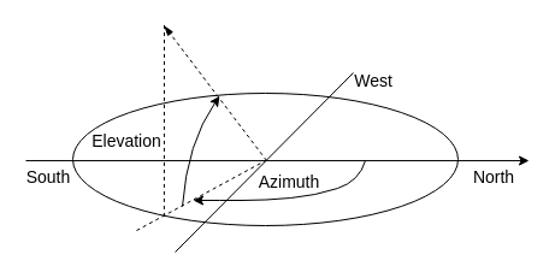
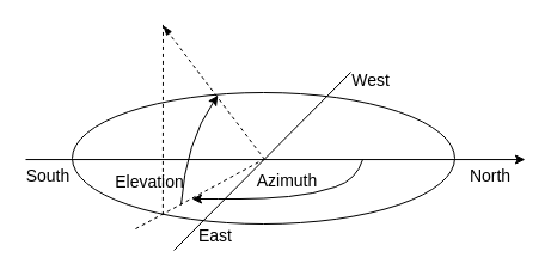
  <mxCell id="0" />
  <mxCell id="1" parent="0" />
  <mxCell id="2" value="" style="ellipse;whiteSpace=wrap;html=1;fillColor=none;" vertex="1" parent="1"><mxGeometry x="60" y="77" width="320" height="110" as="geometry" /></mxCell>
  <mxCell id="3" value="" style="endArrow=classic;html=1;exitX=0.025;exitY=0.573;exitDx=0;exitDy=0;exitPerimeter=0;entryX=0.975;entryY=0.573;entryDx=0;entryDy=0;entryPerimeter=0;" edge="1" parent="1"><mxGeometry width="50" height="50" relative="1" as="geometry"><mxPoint x="21" y="133.06" as="sourcePoint" /><mxPoint x="439" y="133.06" as="targetPoint" /></mxGeometry></mxCell>
  <mxCell id="4" value="" style="endArrow=none;html=1;exitX=0.307;exitY=0.918;exitDx=0;exitDy=0;exitPerimeter=0;" edge="1" parent="1"><mxGeometry width="50" height="50" relative="1" as="geometry"><mxPoint x="145.08" y="208.96" as="sourcePoint" /><mxPoint x="293" y="60" as="targetPoint" /></mxGeometry></mxCell>
  <mxCell id="5" value="" style="curved=1;endArrow=classic;html=1;" edge="1" parent="1"><mxGeometry width="50" height="50" relative="1" as="geometry"><mxPoint x="303" y="133" as="sourcePoint" /><mxPoint x="160" y="166" as="targetPoint" /><Array as="points"><mxPoint x="298" y="150" /><mxPoint x="262" y="162" /><mxPoint x="220" y="166" /><mxPoint x="181" y="166" /></Array></mxGeometry></mxCell>
  <mxCell id="6" value="" style="endArrow=none;dashed=1;html=1;exitX=0.234;exitY=0.832;exitDx=0;exitDy=0;exitPerimeter=0;" edge="1" parent="1"><mxGeometry width="50" height="50" relative="1" as="geometry"><mxPoint x="112.96" y="191.04" as="sourcePoint" /><mxPoint x="220" y="133" as="targetPoint" /></mxGeometry></mxCell>
  <mxCell id="7" value="" style="endArrow=blockThin;dashed=1;html=1;startArrow=none;startFill=0;endFill=1;" edge="1" parent="1"><mxGeometry width="50" height="50" relative="1" as="geometry"><mxPoint x="221" y="133" as="sourcePoint" /><mxPoint x="136" y="21" as="targetPoint" /></mxGeometry></mxCell>
  <mxCell id="8" value="" style="curved=1;endArrow=classic;html=1;entryX=0.381;entryY=0.022;entryDx=0;entryDy=0;entryPerimeter=0;" edge="1" parent="1" target="2"><mxGeometry width="50" height="50" relative="1" as="geometry"><mxPoint x="151" y="171" as="sourcePoint" /><mxPoint x="270" y="87" as="targetPoint" /><Array as="points"><mxPoint x="155" y="118" /></Array></mxGeometry></mxCell>
  <mxCell id="9" value="North" style="text;html=1;strokeColor=none;fillColor=none;align=center;verticalAlign=middle;whiteSpace=wrap;rounded=0;fontSize=14;" vertex="1" parent="1"><mxGeometry x="390" y="137" width="40" height="20" as="geometry" /></mxCell>
  <mxCell id="10" value="Azimuth" style="text;html=1;strokeColor=none;fillColor=none;align=center;verticalAlign=middle;whiteSpace=wrap;rounded=0;fontSize=14;" vertex="1" parent="1"><mxGeometry x="220" y="141" width="40" height="20" as="geometry" /></mxCell>
- <mxCell id="11" value="Elevation" style="text;html=1;strokeColor=none;fillColor=none;align=center;verticalAlign=middle;whiteSpace=wrap;rounded=0;fontSize=14;" vertex="1" parent="1"><mxGeometry x="70" y="107" width="70" height="20" as="geometry" /></mxCell>
+ <mxCell id="11" value="Elevation" style="text;html=1;strokeColor=none;fillColor=none;align=center;verticalAlign=middle;whiteSpace=wrap;rounded=0;fontSize=14;" vertex="1" parent="1"><mxGeometry x="90" y="142" width="70" height="20" as="geometry" /></mxCell>
+ <mxCell id="12" value="East" style="text;html=1;strokeColor=none;fillColor=none;align=center;verticalAlign=middle;whiteSpace=wrap;rounded=0;fontSize=14;" vertex="1" parent="1"><mxGeometry x="160" y="187" width="40" height="20" as="geometry" /></mxCell>
  <mxCell id="13" value="South" style="text;html=1;strokeColor=none;fillColor=none;align=center;verticalAlign=middle;whiteSpace=wrap;rounded=0;fontSize=14;" vertex="1" parent="1"><mxGeometry x="20" y="137" width="40" height="20" as="geometry" /></mxCell>
  <mxCell id="14" value="West" style="text;html=1;strokeColor=none;fillColor=none;align=center;verticalAlign=middle;whiteSpace=wrap;rounded=0;fontSize=14;" vertex="1" parent="1"><mxGeometry x="290" y="57" width="40" height="20" as="geometry" /></mxCell>
  <mxCell id="15" value="" style="endArrow=none;dashed=1;html=1;fontSize=14;exitX=0.234;exitY=0.931;exitDx=0;exitDy=0;exitPerimeter=0;" edge="1" parent="1"><mxGeometry width="50" height="50" relative="1" as="geometry"><mxPoint x="135.88" y="179.41" as="sourcePoint" /><mxPoint x="136" y="20" as="targetPoint" /></mxGeometry></mxCell>
